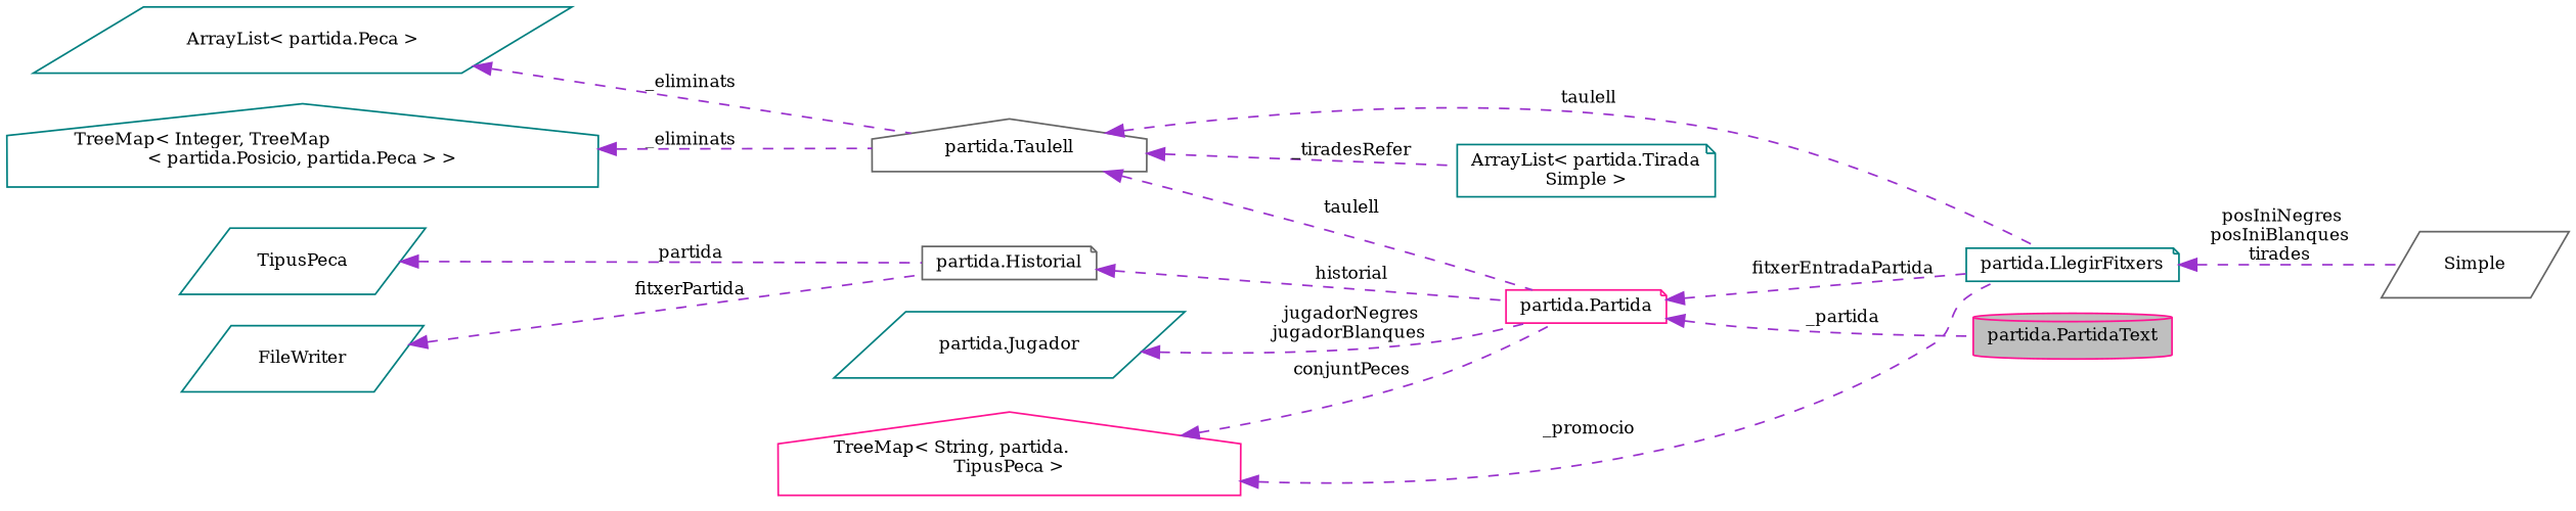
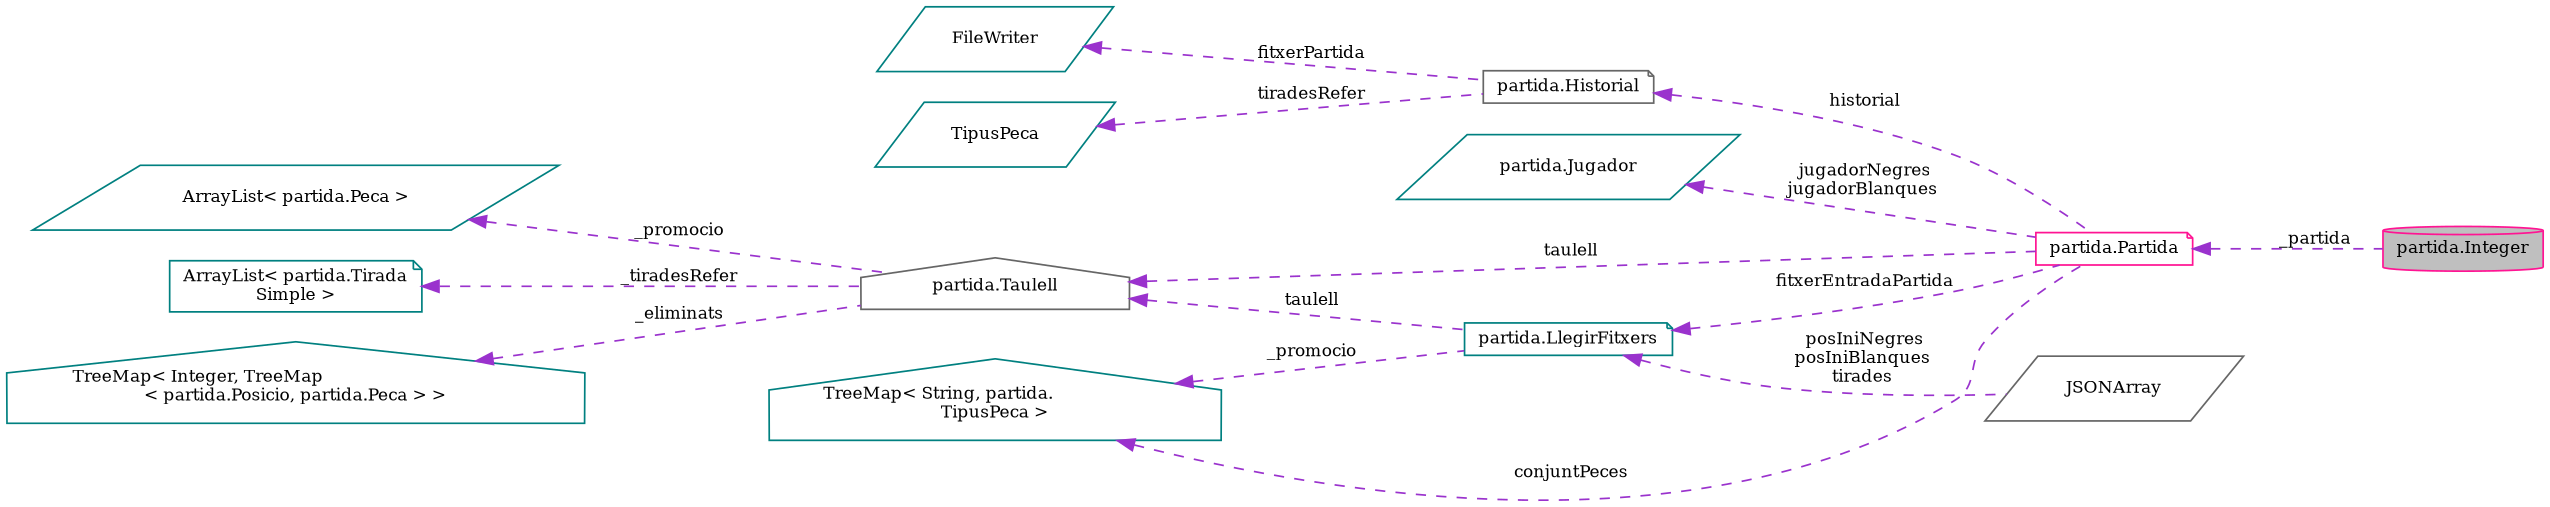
  digraph {
    fontname="DejaVu Serif"
    rankdir=LR
    node [color=teal fillcolor=white fontname="DejaVu Serif" fontsize=10 shape=parallelogram style=filled]
    edge [color=darkorchid3 dir=back fontname="DejaVu Serif" fontsize=10 labelfontname=Helvetica labelfontsize=10 style=dashed]
-   n1 [color=deeppink fillcolor=grey75 fontcolor=black height=0.2 label="partida.PartidaText" shape=cylinder width=0.4]
+   n1 [color=deeppink fillcolor=grey75 fontcolor=black height=0.2 label="partida.Integer" shape=cylinder width=0.4]
    n2 [color=deeppink height=0.2 label="partida.Partida" shape=note width=0.4]
    n3 [color=gray40 height=0.2 label="partida.Historial" shape=note width=0.4]
    n4 [height=0.2 label=TipusPeca width=0.4]
    n5 [height=0.2 label=FileWriter width=0.4]
-   n6 [color=deeppink height=0.2 label="TreeMap\< String, partida.\lTipusPeca \>" shape=house width=0.4]
+   n6 [height=0.2 label="TreeMap\< String, partida.\lTipusPeca \>" shape=house width=0.4]
    n7 [height=0.2 label="partida.LlegirFitxers" shape=note width=0.4]
-   n8 [color=gray40 height=0.2 label=Simple width=0.4]
+   n8 [color=gray40 height=0.2 label=JSONArray width=0.4]
    n9 [height=0.2 label="partida.Jugador" width=0.4]
    n10 [color=gray40 height=0.2 label="partida.Taulell" shape=house width=0.4]
    n11 [height=0.2 label="ArrayList\< partida.Peca \>" width=0.4]
    n12 [height=0.2 label="ArrayList\< partida.Tirada\lSimple \>" shape=note width=0.4]
    n13 [height=0.2 label="TreeMap\< Integer, TreeMap\l\< partida.Posicio, partida.Peca \> \>" shape=house width=0.4]
    n2 -> n1 [label=" _partida"]
    n3 -> n2 [label=" historial"]
-   n4 -> n3 [label=" partida"]
+   n4 -> n3 [label=" tiradesRefer"]
    n5 -> n3 [label=" fitxerPartida"]
    n6 -> n2 [label=" conjuntPeces"]
    n6 -> n7 [label=" _promocio"]
-   n2 -> n7 [label=" fitxerEntradaPartida"]
+   n7 -> n2 [label=" fitxerEntradaPartida"]
    n7 -> n8 [label=" posIniNegres\nposIniBlanques\ntirades"]
    n9 -> n2 [label=" jugadorNegres\njugadorBlanques"]
    n10 -> n2 [label=" taulell"]
    n10 -> n7 [label=" taulell"]
-   n11 -> n10 [label=" _eliminats"]
-   n10 -> n12 [label=" _tiradesRefer"]
+   n11 -> n10 [label=" _promocio"]
+   n12 -> n10 [label=" _tiradesRefer"]
    n13 -> n10 [label=" _eliminats"]
  }
